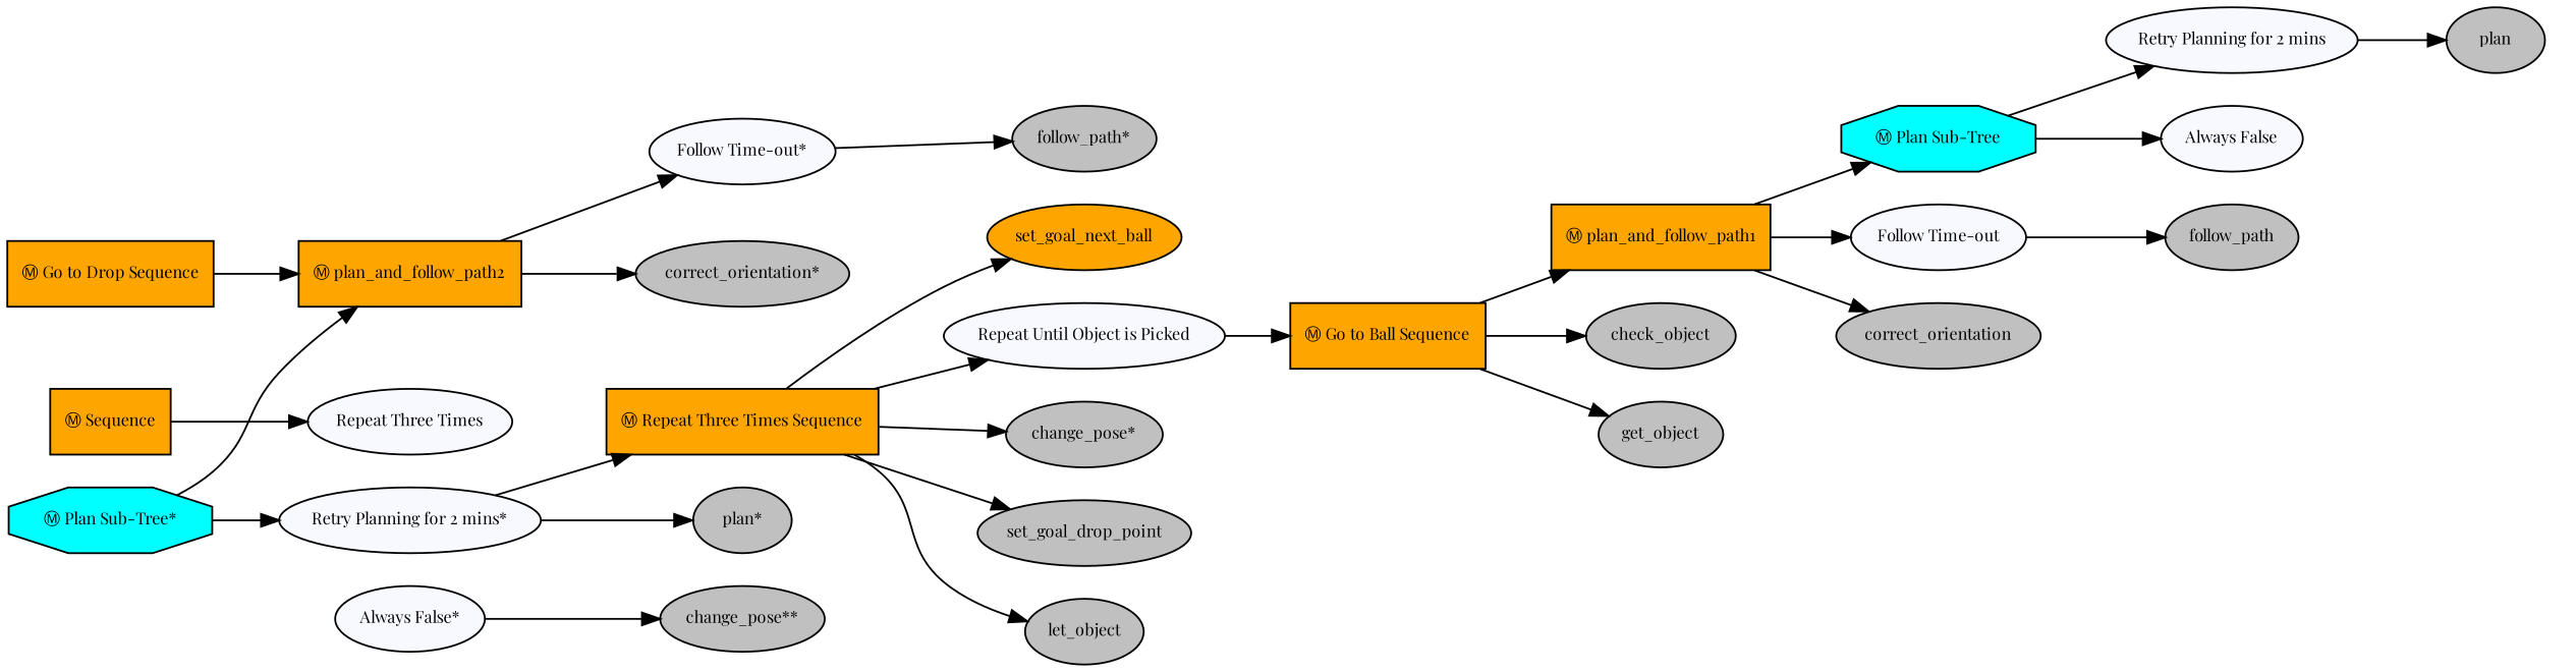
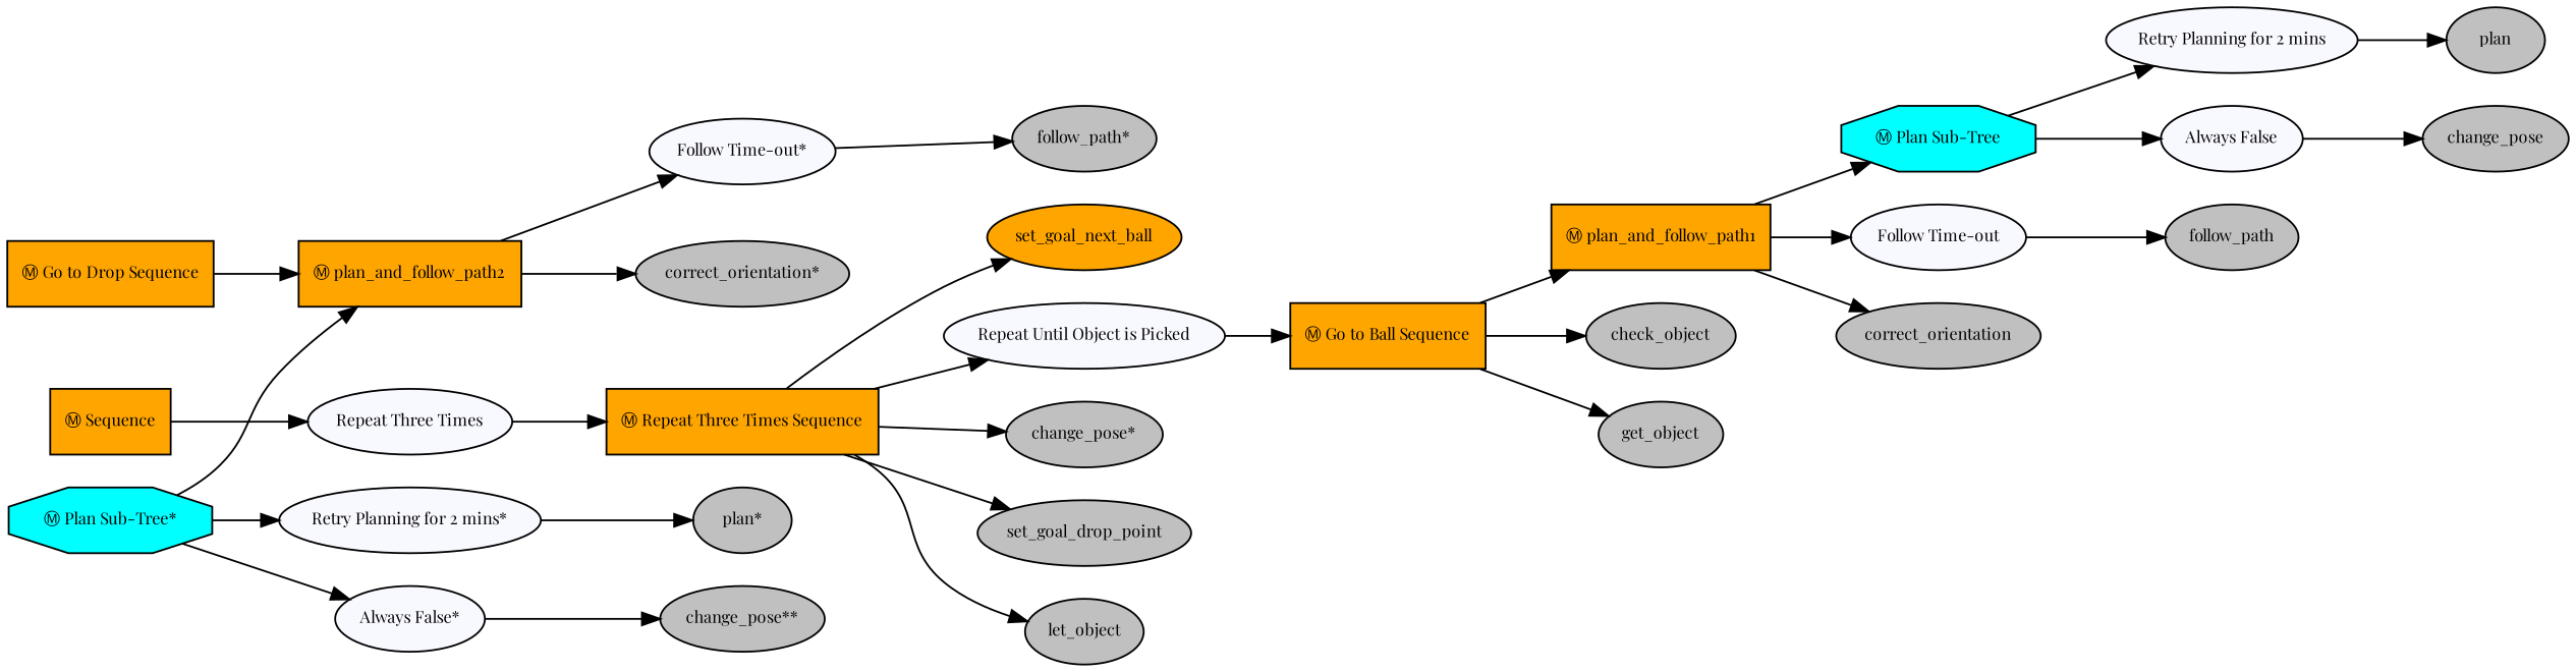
  digraph {
    fontname="Playfair Display"
    ordering=out
    rankdir=LR
    node [fillcolor=gray fontcolor=black fontname="Playfair Display" fontsize=9 shape=ellipse style=filled]
    edge [fontname="Playfair Display"]
    n1 [fillcolor=orange label="Ⓜ Sequence" shape=box]
    n2 [fillcolor=ghostwhite label="Repeat Three Times"]
    n3 [fillcolor=orange label="Ⓜ Repeat Three Times Sequence" shape=box]
    n4 [fillcolor=orange label=set_goal_next_ball]
    n5 [fillcolor=ghostwhite label="Repeat Until Object is Picked"]
    n6 [label="change_pose*"]
    n7 [label=set_goal_drop_point]
    n8 [label=let_object]
    n9 [fillcolor=orange label="Ⓜ Go to Ball Sequence" shape=box]
    n10 [fillcolor=orange label="Ⓜ plan_and_follow_path1" shape=box]
    n11 [label=check_object]
    n12 [label=get_object]
    n13 [fillcolor=cyan label="Ⓜ Plan Sub-Tree" shape=octagon]
    n14 [fillcolor=ghostwhite label="Follow Time-out"]
    n15 [label=correct_orientation]
    n16 [fillcolor=ghostwhite label="Retry Planning for 2 mins"]
    n17 [fillcolor=ghostwhite label="Always False"]
    n18 [label=follow_path]
    n19 [label=plan]
+   n20 [label=change_pose]
    n21 [fillcolor=orange label="Ⓜ Go to Drop Sequence" shape=box]
    n22 [fillcolor=orange label="Ⓜ plan_and_follow_path2" shape=box]
    n23 [fillcolor=ghostwhite label="Follow Time-out*"]
    n24 [label="correct_orientation*"]
    n25 [fillcolor=cyan label="Ⓜ Plan Sub-Tree*" shape=octagon]
    n26 [fillcolor=ghostwhite label="Retry Planning for 2 mins*"]
    n27 [fillcolor=ghostwhite label="Always False*"]
    n28 [label="follow_path*"]
    n29 [label="plan*"]
    n30 [label="change_pose**"]
    n1 -> n2
-   n26 -> n3
+   n2 -> n3
    n3 -> n4
    n3 -> n5
    n3 -> n6
    n3 -> n7
    n3 -> n8
    n5 -> n9
    n9 -> n10
    n9 -> n11
    n9 -> n12
    n10 -> n13
    n10 -> n14
    n10 -> n15
    n13 -> n16
    n13 -> n17
    n14 -> n18
    n16 -> n19
+   n17 -> n20
    n21 -> n22
    n22 -> n23
    n22 -> n24
    n23 -> n28
    n25 -> n22
    n25 -> n26
+   n25 -> n27
    n26 -> n29
    n27 -> n30
  }
